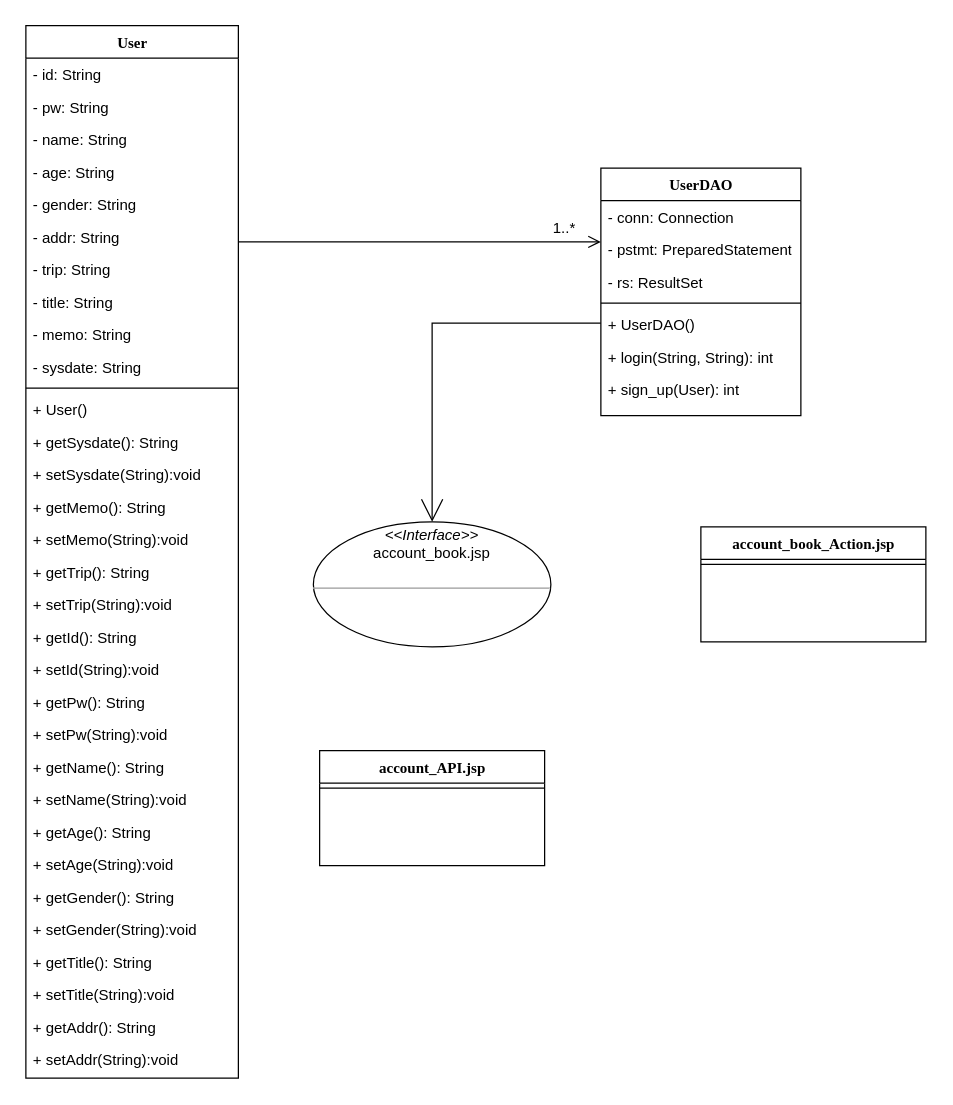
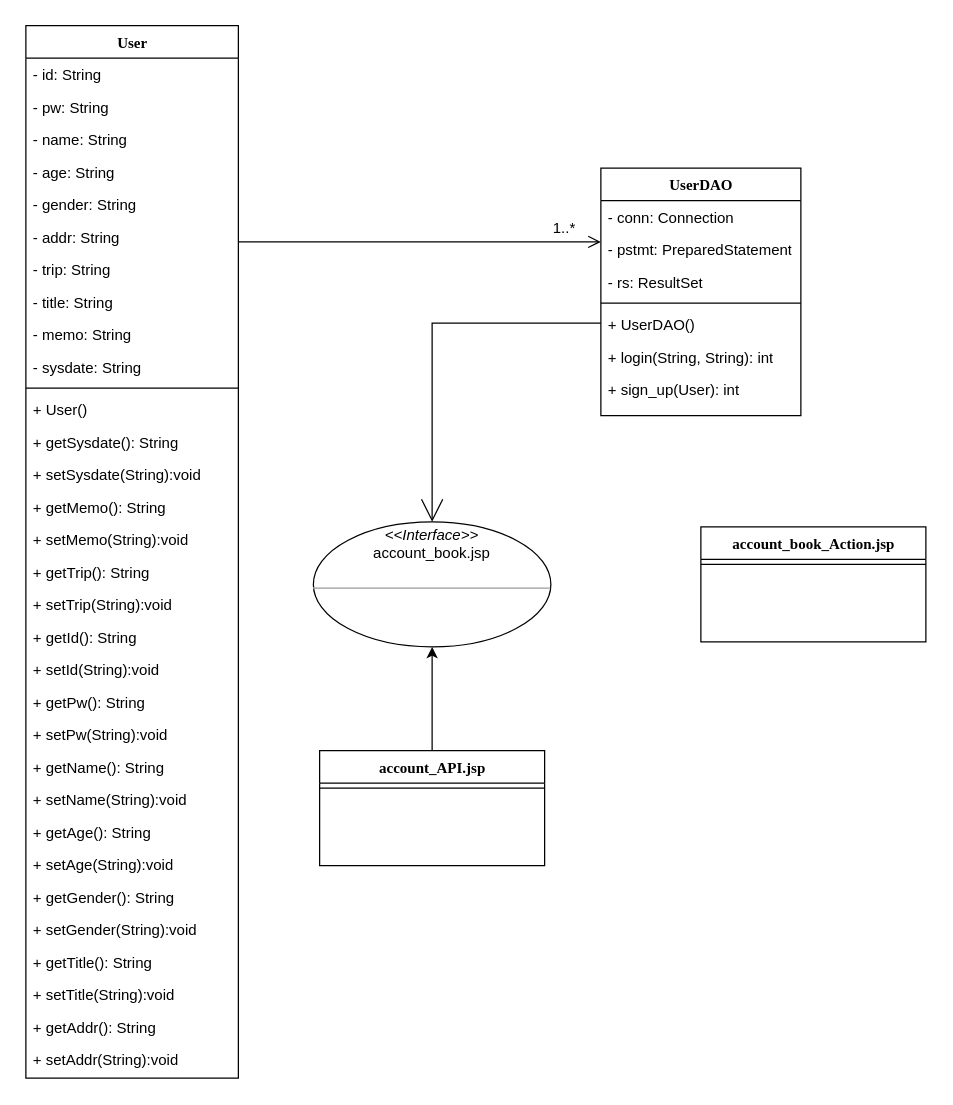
  <mxCell id="0" />
  <mxCell id="1" parent="0" />
  <mxCell id="2" value="account_book_Action.jsp" style="swimlane;html=1;fontStyle=1;align=center;verticalAlign=top;childLayout=stackLayout;horizontal=1;startSize=26;horizontalStack=0;resizeParent=1;resizeLast=0;collapsible=1;marginBottom=0;swimlaneFillColor=#ffffff;rounded=0;shadow=0;comic=0;labelBackgroundColor=none;strokeWidth=1;fillColor=none;fontFamily=Verdana;fontSize=12" parent="1" vertex="1"><mxGeometry x="560" y="421" width="180" height="92" as="geometry" /></mxCell>
  <mxCell id="3" value="" style="line;html=1;strokeWidth=1;fillColor=none;align=left;verticalAlign=middle;spacingTop=-1;spacingLeft=3;spacingRight=3;rotatable=0;labelPosition=right;points=[];portConstraint=eastwest;" parent="2" vertex="1"><mxGeometry y="26" width="180" height="8" as="geometry" /></mxCell>
  <mxCell id="4" value="&lt;p style=&quot;margin: 0px ; margin-top: 4px ; text-align: center&quot;&gt;&lt;i&gt;&amp;lt;&amp;lt;Interface&amp;gt;&amp;gt;&lt;/i&gt;&lt;br&gt;account_book.jsp&lt;/p&gt;&lt;p style=&quot;margin: 0px ; margin-left: 4px&quot;&gt;&lt;br&gt;&lt;/p&gt;&lt;hr size=&quot;1&quot;&gt;&lt;p style=&quot;margin: 0px ; margin-left: 4px&quot;&gt;&lt;br&gt;&lt;/p&gt;" style="ellipse;verticalAlign=top;align=left;overflow=fill;fontSize=12;fontFamily=Helvetica;html=1;shadow=0;comic=0;labelBackgroundColor=none;strokeWidth=1;" parent="1" vertex="1"><mxGeometry x="250" y="417" width="190" height="100" as="geometry" /></mxCell>
  <mxCell id="5" value="User" style="swimlane;html=1;fontStyle=1;align=center;verticalAlign=top;childLayout=stackLayout;horizontal=1;startSize=26;horizontalStack=0;resizeParent=1;resizeLast=0;collapsible=1;marginBottom=0;swimlaneFillColor=#ffffff;rounded=0;shadow=0;comic=0;labelBackgroundColor=none;strokeWidth=1;fillColor=none;fontFamily=Verdana;fontSize=12" vertex="1" parent="1"><mxGeometry x="20" y="20" width="170" height="842" as="geometry" /></mxCell>
  <mxCell id="6" value="- id: String" style="text;html=1;strokeColor=none;fillColor=none;align=left;verticalAlign=top;spacingLeft=4;spacingRight=4;whiteSpace=wrap;overflow=hidden;rotatable=0;points=[[0,0.5],[1,0.5]];portConstraint=eastwest;" vertex="1" parent="5"><mxGeometry y="26" width="170" height="26" as="geometry" /></mxCell>
  <mxCell id="7" value="- pw: String" style="text;html=1;strokeColor=none;fillColor=none;align=left;verticalAlign=top;spacingLeft=4;spacingRight=4;whiteSpace=wrap;overflow=hidden;rotatable=0;points=[[0,0.5],[1,0.5]];portConstraint=eastwest;" vertex="1" parent="5"><mxGeometry y="52" width="170" height="26" as="geometry" /></mxCell>
  <mxCell id="8" value="- name: String" style="text;html=1;strokeColor=none;fillColor=none;align=left;verticalAlign=top;spacingLeft=4;spacingRight=4;whiteSpace=wrap;overflow=hidden;rotatable=0;points=[[0,0.5],[1,0.5]];portConstraint=eastwest;" vertex="1" parent="5"><mxGeometry y="78" width="170" height="26" as="geometry" /></mxCell>
  <mxCell id="9" value="- age: String" style="text;html=1;strokeColor=none;fillColor=none;align=left;verticalAlign=top;spacingLeft=4;spacingRight=4;whiteSpace=wrap;overflow=hidden;rotatable=0;points=[[0,0.5],[1,0.5]];portConstraint=eastwest;" vertex="1" parent="5"><mxGeometry y="104" width="170" height="26" as="geometry" /></mxCell>
  <mxCell id="10" value="- gender: String" style="text;html=1;strokeColor=none;fillColor=none;align=left;verticalAlign=top;spacingLeft=4;spacingRight=4;whiteSpace=wrap;overflow=hidden;rotatable=0;points=[[0,0.5],[1,0.5]];portConstraint=eastwest;" vertex="1" parent="5"><mxGeometry y="130" width="170" height="26" as="geometry" /></mxCell>
  <mxCell id="11" value="- addr: String" style="text;html=1;strokeColor=none;fillColor=none;align=left;verticalAlign=top;spacingLeft=4;spacingRight=4;whiteSpace=wrap;overflow=hidden;rotatable=0;points=[[0,0.5],[1,0.5]];portConstraint=eastwest;" vertex="1" parent="5"><mxGeometry y="156" width="170" height="26" as="geometry" /></mxCell>
  <mxCell id="12" value="- trip: String" style="text;html=1;strokeColor=none;fillColor=none;align=left;verticalAlign=top;spacingLeft=4;spacingRight=4;whiteSpace=wrap;overflow=hidden;rotatable=0;points=[[0,0.5],[1,0.5]];portConstraint=eastwest;" vertex="1" parent="5"><mxGeometry y="182" width="170" height="26" as="geometry" /></mxCell>
  <mxCell id="13" value="- title: String" style="text;html=1;strokeColor=none;fillColor=none;align=left;verticalAlign=top;spacingLeft=4;spacingRight=4;whiteSpace=wrap;overflow=hidden;rotatable=0;points=[[0,0.5],[1,0.5]];portConstraint=eastwest;" vertex="1" parent="5"><mxGeometry y="208" width="170" height="26" as="geometry" /></mxCell>
  <mxCell id="14" value="- memo: String" style="text;html=1;strokeColor=none;fillColor=none;align=left;verticalAlign=top;spacingLeft=4;spacingRight=4;whiteSpace=wrap;overflow=hidden;rotatable=0;points=[[0,0.5],[1,0.5]];portConstraint=eastwest;" vertex="1" parent="5"><mxGeometry y="234" width="170" height="26" as="geometry" /></mxCell>
  <mxCell id="15" value="- sysdate: String" style="text;html=1;strokeColor=none;fillColor=none;align=left;verticalAlign=top;spacingLeft=4;spacingRight=4;whiteSpace=wrap;overflow=hidden;rotatable=0;points=[[0,0.5],[1,0.5]];portConstraint=eastwest;" vertex="1" parent="5"><mxGeometry y="260" width="170" height="26" as="geometry" /></mxCell>
  <mxCell id="16" value="" style="line;html=1;strokeWidth=1;fillColor=none;align=left;verticalAlign=middle;spacingTop=-1;spacingLeft=3;spacingRight=3;rotatable=0;labelPosition=right;points=[];portConstraint=eastwest;" vertex="1" parent="5"><mxGeometry y="286" width="170" height="8" as="geometry" /></mxCell>
  <mxCell id="17" value="+ User()" style="text;html=1;strokeColor=none;fillColor=none;align=left;verticalAlign=top;spacingLeft=4;spacingRight=4;whiteSpace=wrap;overflow=hidden;rotatable=0;points=[[0,0.5],[1,0.5]];portConstraint=eastwest;" vertex="1" parent="5"><mxGeometry y="294" width="170" height="26" as="geometry" /></mxCell>
  <mxCell id="18" value="+ getSysdate(): String" style="text;html=1;strokeColor=none;fillColor=none;align=left;verticalAlign=top;spacingLeft=4;spacingRight=4;whiteSpace=wrap;overflow=hidden;rotatable=0;points=[[0,0.5],[1,0.5]];portConstraint=eastwest;" vertex="1" parent="5"><mxGeometry y="320" width="170" height="26" as="geometry" /></mxCell>
  <mxCell id="19" value="+ setSysdate(String):void" style="text;html=1;strokeColor=none;fillColor=none;align=left;verticalAlign=top;spacingLeft=4;spacingRight=4;whiteSpace=wrap;overflow=hidden;rotatable=0;points=[[0,0.5],[1,0.5]];portConstraint=eastwest;" vertex="1" parent="5"><mxGeometry y="346" width="170" height="26" as="geometry" /></mxCell>
  <mxCell id="20" value="+ getMemo(): String" style="text;html=1;strokeColor=none;fillColor=none;align=left;verticalAlign=top;spacingLeft=4;spacingRight=4;whiteSpace=wrap;overflow=hidden;rotatable=0;points=[[0,0.5],[1,0.5]];portConstraint=eastwest;" vertex="1" parent="5"><mxGeometry y="372" width="170" height="26" as="geometry" /></mxCell>
  <mxCell id="21" value="+ setMemo(String):void" style="text;html=1;strokeColor=none;fillColor=none;align=left;verticalAlign=top;spacingLeft=4;spacingRight=4;whiteSpace=wrap;overflow=hidden;rotatable=0;points=[[0,0.5],[1,0.5]];portConstraint=eastwest;" vertex="1" parent="5"><mxGeometry y="398" width="170" height="26" as="geometry" /></mxCell>
  <mxCell id="22" value="+ getTrip(): String" style="text;html=1;strokeColor=none;fillColor=none;align=left;verticalAlign=top;spacingLeft=4;spacingRight=4;whiteSpace=wrap;overflow=hidden;rotatable=0;points=[[0,0.5],[1,0.5]];portConstraint=eastwest;" vertex="1" parent="5"><mxGeometry y="424" width="170" height="26" as="geometry" /></mxCell>
  <mxCell id="23" value="+ setTrip(String):void" style="text;html=1;strokeColor=none;fillColor=none;align=left;verticalAlign=top;spacingLeft=4;spacingRight=4;whiteSpace=wrap;overflow=hidden;rotatable=0;points=[[0,0.5],[1,0.5]];portConstraint=eastwest;" vertex="1" parent="5"><mxGeometry y="450" width="170" height="26" as="geometry" /></mxCell>
  <mxCell id="24" value="+ getId(): String" style="text;html=1;strokeColor=none;fillColor=none;align=left;verticalAlign=top;spacingLeft=4;spacingRight=4;whiteSpace=wrap;overflow=hidden;rotatable=0;points=[[0,0.5],[1,0.5]];portConstraint=eastwest;" vertex="1" parent="5"><mxGeometry y="476" width="170" height="26" as="geometry" /></mxCell>
  <mxCell id="25" value="+ setId(String):void" style="text;html=1;strokeColor=none;fillColor=none;align=left;verticalAlign=top;spacingLeft=4;spacingRight=4;whiteSpace=wrap;overflow=hidden;rotatable=0;points=[[0,0.5],[1,0.5]];portConstraint=eastwest;" vertex="1" parent="5"><mxGeometry y="502" width="170" height="26" as="geometry" /></mxCell>
  <mxCell id="26" value="+ getPw(): String" style="text;html=1;strokeColor=none;fillColor=none;align=left;verticalAlign=top;spacingLeft=4;spacingRight=4;whiteSpace=wrap;overflow=hidden;rotatable=0;points=[[0,0.5],[1,0.5]];portConstraint=eastwest;" vertex="1" parent="5"><mxGeometry y="528" width="170" height="26" as="geometry" /></mxCell>
  <mxCell id="27" value="+ setPw(String):void" style="text;html=1;strokeColor=none;fillColor=none;align=left;verticalAlign=top;spacingLeft=4;spacingRight=4;whiteSpace=wrap;overflow=hidden;rotatable=0;points=[[0,0.5],[1,0.5]];portConstraint=eastwest;" vertex="1" parent="5"><mxGeometry y="554" width="170" height="26" as="geometry" /></mxCell>
  <mxCell id="28" value="+ getName(): String" style="text;html=1;strokeColor=none;fillColor=none;align=left;verticalAlign=top;spacingLeft=4;spacingRight=4;whiteSpace=wrap;overflow=hidden;rotatable=0;points=[[0,0.5],[1,0.5]];portConstraint=eastwest;" vertex="1" parent="5"><mxGeometry y="580" width="170" height="26" as="geometry" /></mxCell>
  <mxCell id="29" value="+ setName(String):void" style="text;html=1;strokeColor=none;fillColor=none;align=left;verticalAlign=top;spacingLeft=4;spacingRight=4;whiteSpace=wrap;overflow=hidden;rotatable=0;points=[[0,0.5],[1,0.5]];portConstraint=eastwest;" vertex="1" parent="5"><mxGeometry y="606" width="170" height="26" as="geometry" /></mxCell>
  <mxCell id="30" value="+ getAge(): String" style="text;html=1;strokeColor=none;fillColor=none;align=left;verticalAlign=top;spacingLeft=4;spacingRight=4;whiteSpace=wrap;overflow=hidden;rotatable=0;points=[[0,0.5],[1,0.5]];portConstraint=eastwest;" vertex="1" parent="5"><mxGeometry y="632" width="170" height="26" as="geometry" /></mxCell>
  <mxCell id="31" value="+ setAge(String):void" style="text;html=1;strokeColor=none;fillColor=none;align=left;verticalAlign=top;spacingLeft=4;spacingRight=4;whiteSpace=wrap;overflow=hidden;rotatable=0;points=[[0,0.5],[1,0.5]];portConstraint=eastwest;" vertex="1" parent="5"><mxGeometry y="658" width="170" height="26" as="geometry" /></mxCell>
  <mxCell id="32" value="+ getGender(): String" style="text;html=1;strokeColor=none;fillColor=none;align=left;verticalAlign=top;spacingLeft=4;spacingRight=4;whiteSpace=wrap;overflow=hidden;rotatable=0;points=[[0,0.5],[1,0.5]];portConstraint=eastwest;" vertex="1" parent="5"><mxGeometry y="684" width="170" height="26" as="geometry" /></mxCell>
  <mxCell id="33" value="+ setGender(String):void" style="text;html=1;strokeColor=none;fillColor=none;align=left;verticalAlign=top;spacingLeft=4;spacingRight=4;whiteSpace=wrap;overflow=hidden;rotatable=0;points=[[0,0.5],[1,0.5]];portConstraint=eastwest;" vertex="1" parent="5"><mxGeometry y="710" width="170" height="26" as="geometry" /></mxCell>
  <mxCell id="34" value="+ getTitle(): String" style="text;html=1;strokeColor=none;fillColor=none;align=left;verticalAlign=top;spacingLeft=4;spacingRight=4;whiteSpace=wrap;overflow=hidden;rotatable=0;points=[[0,0.5],[1,0.5]];portConstraint=eastwest;" vertex="1" parent="5"><mxGeometry y="736" width="170" height="26" as="geometry" /></mxCell>
  <mxCell id="35" value="+ setTitle(String):void" style="text;html=1;strokeColor=none;fillColor=none;align=left;verticalAlign=top;spacingLeft=4;spacingRight=4;whiteSpace=wrap;overflow=hidden;rotatable=0;points=[[0,0.5],[1,0.5]];portConstraint=eastwest;" vertex="1" parent="5"><mxGeometry y="762" width="170" height="26" as="geometry" /></mxCell>
  <mxCell id="36" value="+ getAddr(): String" style="text;html=1;strokeColor=none;fillColor=none;align=left;verticalAlign=top;spacingLeft=4;spacingRight=4;whiteSpace=wrap;overflow=hidden;rotatable=0;points=[[0,0.5],[1,0.5]];portConstraint=eastwest;" vertex="1" parent="5"><mxGeometry y="788" width="170" height="26" as="geometry" /></mxCell>
  <mxCell id="37" value="+ setAddr(String):void" style="text;html=1;strokeColor=none;fillColor=none;align=left;verticalAlign=top;spacingLeft=4;spacingRight=4;whiteSpace=wrap;overflow=hidden;rotatable=0;points=[[0,0.5],[1,0.5]];portConstraint=eastwest;" vertex="1" parent="5"><mxGeometry y="814" width="170" height="26" as="geometry" /></mxCell>
  <mxCell id="38" style="edgeStyle=orthogonalEdgeStyle;rounded=0;html=1;labelBackgroundColor=none;startArrow=none;startFill=0;startSize=8;endArrow=open;endFill=0;endSize=16;fontFamily=Verdana;fontSize=12;entryX=0.5;entryY=0;entryDx=0;entryDy=0;" edge="1" parent="1" source="41" target="4"><mxGeometry relative="1" as="geometry"><Array as="points"><mxPoint x="345" y="258" /></Array><mxPoint x="345" y="400" as="targetPoint" /></mxGeometry></mxCell>
  <mxCell id="39" style="edgeStyle=orthogonalEdgeStyle;rounded=0;html=1;labelBackgroundColor=none;startArrow=open;startFill=0;startSize=8;endArrow=none;endFill=0;endSize=16;fontFamily=Verdana;fontSize=12;" edge="1" parent="1" source="41" target="5"><mxGeometry relative="1" as="geometry"><Array as="points"><mxPoint x="380" y="193" /><mxPoint x="380" y="193" /></Array></mxGeometry></mxCell>
  <mxCell id="40" value="0..1" style="text;html=1;resizable=0;points=[];align=center;verticalAlign=middle;labelBackgroundColor=#ffffff;fontSize=12;fontFamily=Verdana" vertex="1" connectable="0" parent="39"><mxGeometry x="-0.575" y="-86" relative="1" as="geometry"><mxPoint x="80" y="71" as="offset" /></mxGeometry></mxCell>
  <mxCell id="41" value="UserDAO" style="swimlane;html=1;fontStyle=1;align=center;verticalAlign=top;childLayout=stackLayout;horizontal=1;startSize=26;horizontalStack=0;resizeParent=1;resizeLast=0;collapsible=1;marginBottom=0;swimlaneFillColor=#ffffff;rounded=0;shadow=0;comic=0;labelBackgroundColor=none;strokeWidth=1;fillColor=none;fontFamily=Verdana;fontSize=12" vertex="1" parent="1"><mxGeometry x="480" y="134" width="160" height="198" as="geometry" /></mxCell>
  <mxCell id="42" value="- conn: Connection" style="text;html=1;strokeColor=none;fillColor=none;align=left;verticalAlign=top;spacingLeft=4;spacingRight=4;whiteSpace=wrap;overflow=hidden;rotatable=0;points=[[0,0.5],[1,0.5]];portConstraint=eastwest;" vertex="1" parent="41"><mxGeometry y="26" width="160" height="26" as="geometry" /></mxCell>
  <mxCell id="43" value="- pstmt: PreparedStatement" style="text;html=1;strokeColor=none;fillColor=none;align=left;verticalAlign=top;spacingLeft=4;spacingRight=4;whiteSpace=wrap;overflow=hidden;rotatable=0;points=[[0,0.5],[1,0.5]];portConstraint=eastwest;" vertex="1" parent="41"><mxGeometry y="52" width="160" height="26" as="geometry" /></mxCell>
  <mxCell id="44" value="- rs: ResultSet" style="text;html=1;strokeColor=none;fillColor=none;align=left;verticalAlign=top;spacingLeft=4;spacingRight=4;whiteSpace=wrap;overflow=hidden;rotatable=0;points=[[0,0.5],[1,0.5]];portConstraint=eastwest;" vertex="1" parent="41"><mxGeometry y="78" width="160" height="26" as="geometry" /></mxCell>
  <mxCell id="45" value="" style="line;html=1;strokeWidth=1;fillColor=none;align=left;verticalAlign=middle;spacingTop=-1;spacingLeft=3;spacingRight=3;rotatable=0;labelPosition=right;points=[];portConstraint=eastwest;" vertex="1" parent="41"><mxGeometry y="104" width="160" height="8" as="geometry" /></mxCell>
  <mxCell id="46" value="+ UserDAO()" style="text;html=1;strokeColor=none;fillColor=none;align=left;verticalAlign=top;spacingLeft=4;spacingRight=4;whiteSpace=wrap;overflow=hidden;rotatable=0;points=[[0,0.5],[1,0.5]];portConstraint=eastwest;" vertex="1" parent="41"><mxGeometry y="112" width="160" height="26" as="geometry" /></mxCell>
  <mxCell id="47" value="+ login(String, String): int" style="text;html=1;strokeColor=none;fillColor=none;align=left;verticalAlign=top;spacingLeft=4;spacingRight=4;whiteSpace=wrap;overflow=hidden;rotatable=0;points=[[0,0.5],[1,0.5]];portConstraint=eastwest;" vertex="1" parent="41"><mxGeometry y="138" width="160" height="26" as="geometry" /></mxCell>
  <mxCell id="48" value="+ sign_up(User): int" style="text;html=1;strokeColor=none;fillColor=none;align=left;verticalAlign=top;spacingLeft=4;spacingRight=4;whiteSpace=wrap;overflow=hidden;rotatable=0;points=[[0,0.5],[1,0.5]];portConstraint=eastwest;" vertex="1" parent="41"><mxGeometry y="164" width="160" height="26" as="geometry" /></mxCell>
  <mxCell id="49" value="1..*" style="text;html=1;resizable=0;points=[];autosize=1;align=left;verticalAlign=top;spacingTop=-4;" vertex="1" parent="1"><mxGeometry x="440" y="172" width="30" height="20" as="geometry" /></mxCell>
+ <mxCell id="50" style="edgeStyle=orthogonalEdgeStyle;rounded=0;orthogonalLoop=1;jettySize=auto;html=1;entryX=0.5;entryY=1;entryDx=0;entryDy=0;" edge="1" parent="1" source="51" target="4"><mxGeometry relative="1" as="geometry" /></mxCell>
  <mxCell id="51" value="account_API.jsp" style="swimlane;html=1;fontStyle=1;align=center;verticalAlign=top;childLayout=stackLayout;horizontal=1;startSize=26;horizontalStack=0;resizeParent=1;resizeLast=0;collapsible=1;marginBottom=0;swimlaneFillColor=#ffffff;rounded=0;shadow=0;comic=0;labelBackgroundColor=none;strokeWidth=1;fillColor=none;fontFamily=Verdana;fontSize=12" vertex="1" parent="1"><mxGeometry x="255" y="600" width="180" height="92" as="geometry" /></mxCell>
  <mxCell id="52" value="" style="line;html=1;strokeWidth=1;fillColor=none;align=left;verticalAlign=middle;spacingTop=-1;spacingLeft=3;spacingRight=3;rotatable=0;labelPosition=right;points=[];portConstraint=eastwest;" vertex="1" parent="51"><mxGeometry y="26" width="180" height="8" as="geometry" /></mxCell>
